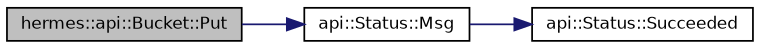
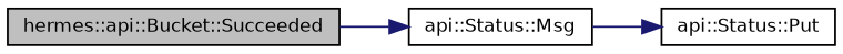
  digraph {
    rankdir=LR
    node [color=black fillcolor=white fontname=Helvetica fontsize=10 shape=record style=filled]
    edge [color=midnightblue fontname=Helvetica fontsize=10 labelfontname=Helvetica labelfontsize=10 style=solid]
-   n1 [fillcolor=grey75 fontcolor=black height=0.2 label="hermes::api::Bucket::Put" width=0.4]
+   n1 [fillcolor=grey75 fontcolor=black height=0.2 label="hermes::api::Bucket::Succeeded" width=0.4]
    n2 [height=0.2 label="api::Status::Msg" width=0.4]
-   n3 [height=0.2 label="api::Status::Succeeded" width=0.4]
+   n3 [height=0.2 label="api::Status::Put" width=0.4]
    n1 -> n2
    n2 -> n3
  }
